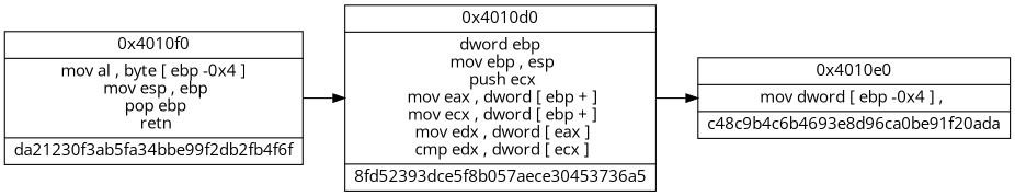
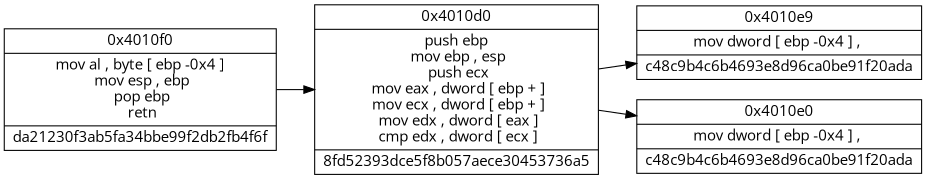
  digraph {
    fontname="Open Sans"
    rankdir=LR
    node [fontname="Open Sans" shape=record]
    edge [fontname="Open Sans"]
-   n1 [label="0x4010d0|  dword ebp\n mov ebp ,  esp\n push ecx\n mov eax ,  dword  [ ebp + ]\n mov ecx ,  dword  [ ebp + ]\n mov edx ,  dword  [ eax ]\n cmp edx ,  dword  [ ecx ]\n| 8fd52393dce5f8b057aece30453736a5"]
+   n1 [label="0x4010d0|  push ebp\n mov ebp ,  esp\n push ecx\n mov eax ,  dword  [ ebp + ]\n mov ecx ,  dword  [ ebp + ]\n mov edx ,  dword  [ eax ]\n cmp edx ,  dword  [ ecx ]\n| 8fd52393dce5f8b057aece30453736a5"]
+   n2 [label="0x4010e9|  mov dword  [ ebp -0x4 ] , \n| c48c9b4c6b4693e8d96ca0be91f20ada"]
    n3 [label="0x4010e0|  mov dword  [ ebp -0x4 ] , \n| c48c9b4c6b4693e8d96ca0be91f20ada"]
    n4 [label="0x4010f0|  mov al ,  byte  [ ebp -0x4 ]\n mov esp ,  ebp\n pop ebp\n retn\n| da21230f3ab5fa34bbe99f2db2fb4f6f"]
+   n1 -> n2
    n1 -> n3
    n4 -> n1
  }
